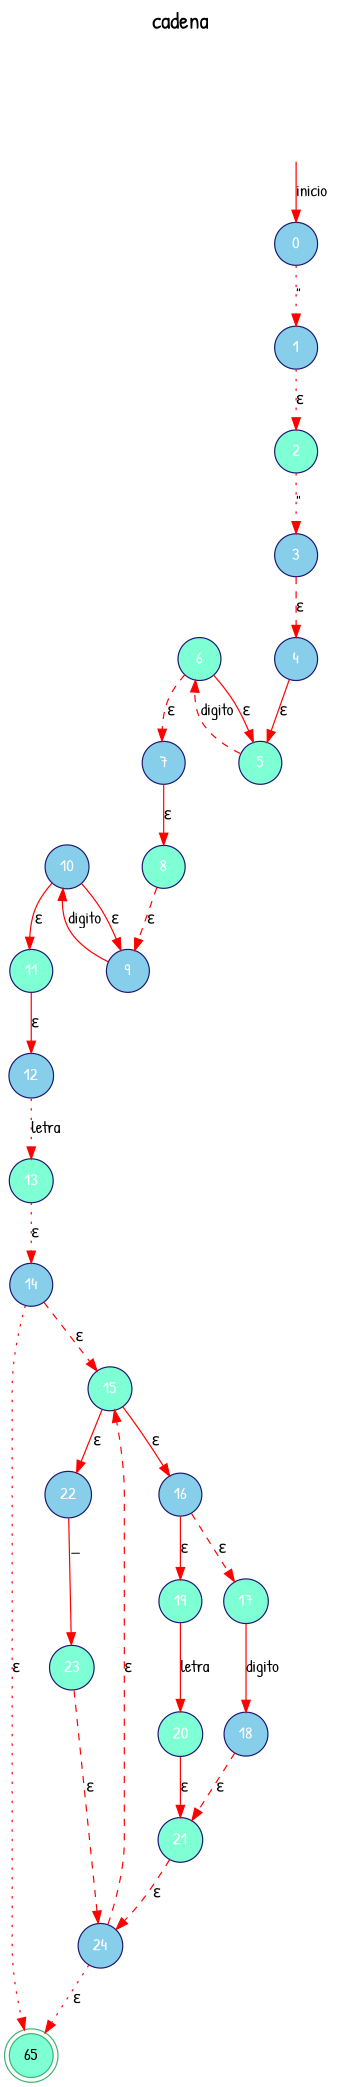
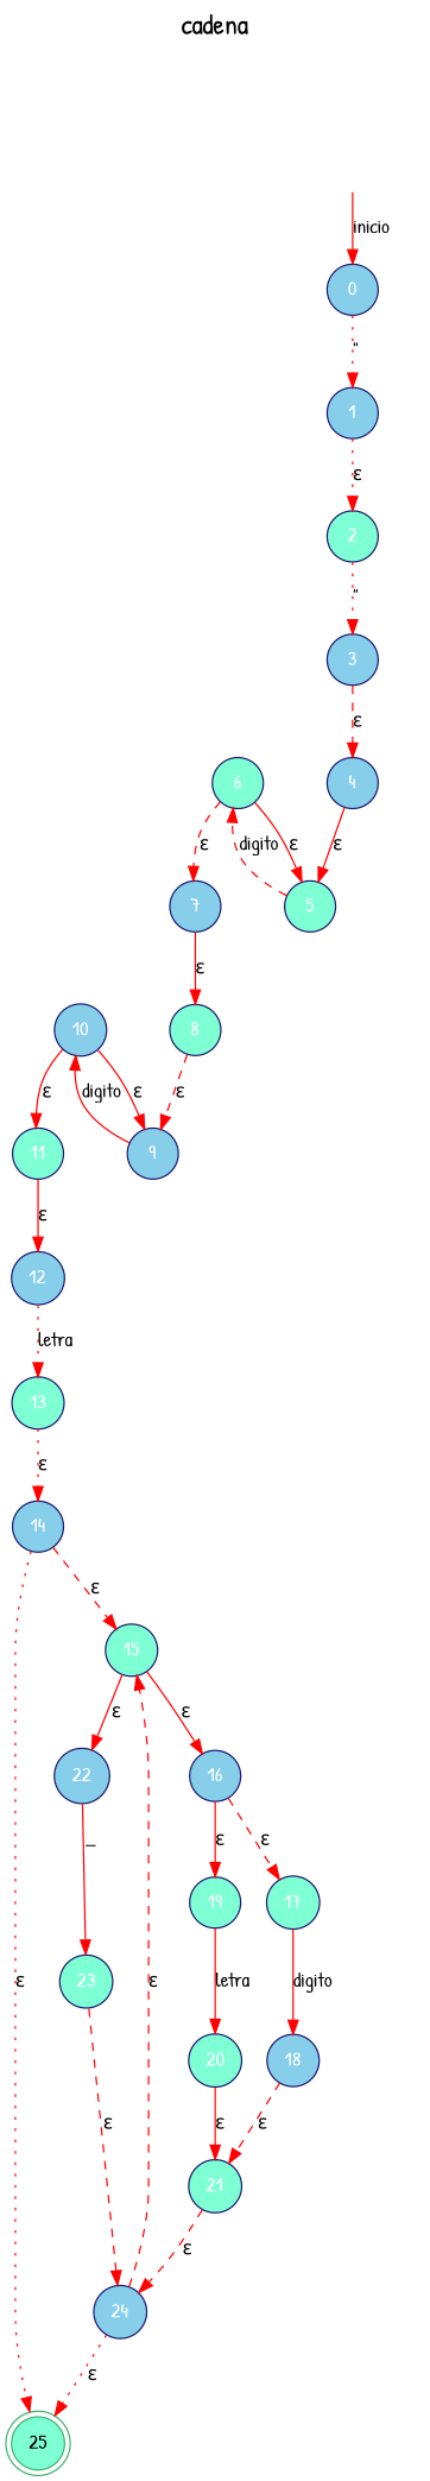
  digraph {
    fontsize=20
    label=cadena
    labelloc=t
    rankdir=TB
    fontname="Patrick Hand"
    node [color=midnightblue shape=circle style=filled fillcolor=aquamarine fontname="Patrick Hand" fontcolor=white]
    edge [color=red style=solid fontname="Patrick Hand"]
-   25 [color=mediumseagreen shape=doublecircle label=65 fontcolor=""]
+   25 [color=mediumseagreen shape=doublecircle fontcolor=""]
    secret_node [style=invis fillcolor=""]
    0 [fillcolor=skyblue]
    1 [fillcolor=skyblue]
    2
    3 [fillcolor=skyblue]
    4 [fillcolor=skyblue]
    5
    6
    7 [fillcolor=skyblue]
    8
    9 [fillcolor=skyblue]
    10 [fillcolor=skyblue]
    11
    12 [fillcolor=skyblue]
    13
    14 [fillcolor=skyblue]
    15
    16 [fillcolor=skyblue]
    22 [fillcolor=skyblue]
    17
    19
    23
    18 [fillcolor=skyblue]
    20
    21
    24 [fillcolor=skyblue]
    secret_node -> 0 [label=inicio]
    0 -> 1 [label="\"" style=dotted]
    1 -> 2 [label="ε" style=dotted]
    2 -> 3 [label="\"" style=dotted]
    3 -> 4 [label="ε" style=dashed]
    4 -> 5 [label="ε"]
    5 -> 6 [label=digito style=dashed]
    6 -> 5 [label="ε"]
    6 -> 7 [label="ε" style=dashed]
    7 -> 8 [label="ε"]
    8 -> 9 [label="ε" style=dashed]
    9 -> 10 [label=digito]
    10 -> 9 [label="ε"]
    10 -> 11 [label="ε"]
    11 -> 12 [label="ε"]
    12 -> 13 [label=letra style=dotted]
    13 -> 14 [label="ε" style=dotted]
    14 -> 25 [label="ε" style=dotted]
    14 -> 15 [label="ε" style=dashed]
    15 -> 16 [label="ε"]
    15 -> 22 [label="ε"]
    16 -> 17 [label="ε" style=dashed]
    16 -> 19 [label="ε"]
    22 -> 23 [label=_]
    17 -> 18 [label=digito]
    19 -> 20 [label=letra]
    23 -> 24 [label="ε" style=dashed]
    18 -> 21 [label="ε" style=dashed]
    20 -> 21 [label="ε"]
    21 -> 24 [label="ε" style=dashed]
    24 -> 25 [label="ε" style=dotted]
    24 -> 15 [label="ε" style=dashed]
  }
